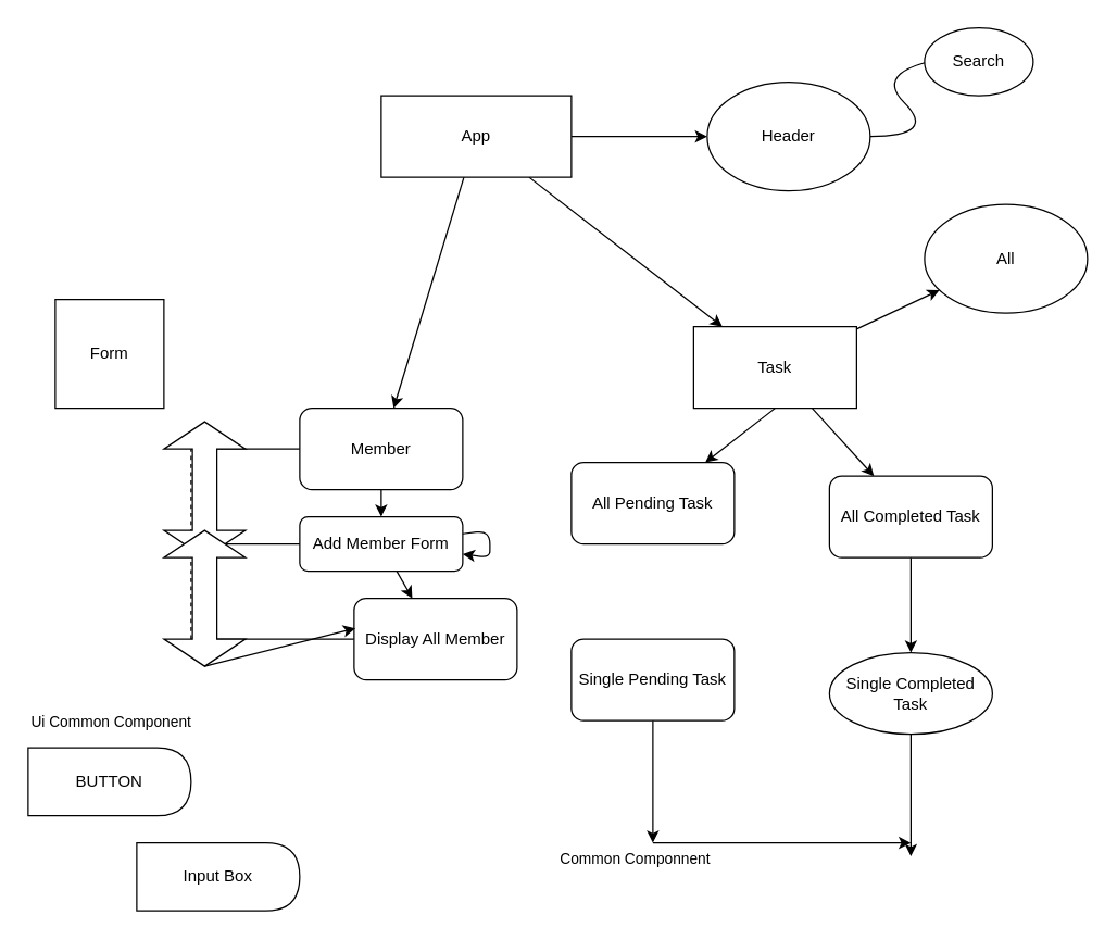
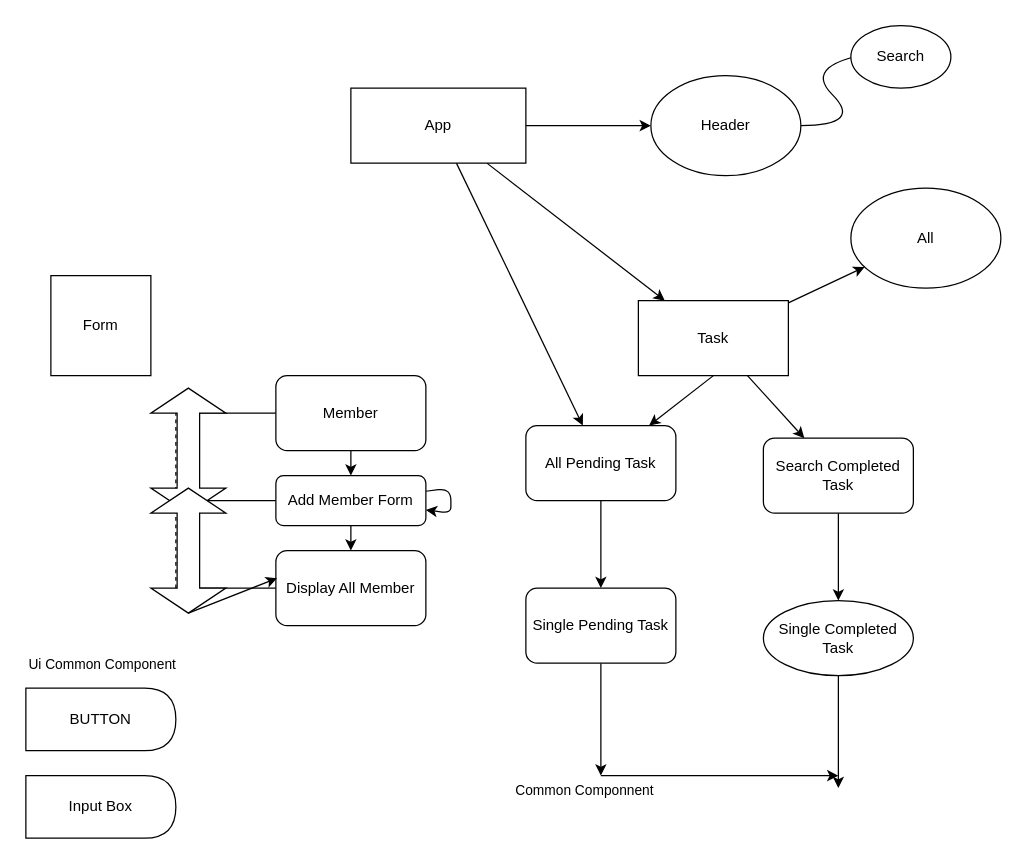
  <mxCell id="0" />
  <mxCell id="1" parent="0" />
  <mxCell id="2" style="edgeStyle=none;html=1;" parent="1" source="5" target="6" edge="1"><mxGeometry relative="1" as="geometry"><mxPoint x="510" y="110" as="targetPoint" /></mxGeometry></mxCell>
- <mxCell id="3" style="edgeStyle=none;html=1;" parent="1" source="5" target="12" edge="1"><mxGeometry relative="1" as="geometry"><mxPoint x="280" y="330" as="targetPoint" /></mxGeometry></mxCell>
+ <mxCell id="3" style="edgeStyle=none;html=1;" parent="1" source="5" target="30" edge="1"><mxGeometry relative="1" as="geometry"><mxPoint x="280" y="330" as="targetPoint" /></mxGeometry></mxCell>
  <mxCell id="4" style="edgeStyle=none;html=1;" parent="1" source="5" target="26" edge="1"><mxGeometry relative="1" as="geometry"><mxPoint x="570" y="270" as="targetPoint" /></mxGeometry></mxCell>
  <mxCell id="5" value="App" style="rounded=0;whiteSpace=wrap;html=1;" parent="1" vertex="1"><mxGeometry x="280" y="70" width="140" height="60" as="geometry" /></mxCell>
  <mxCell id="6" value="Header" style="ellipse;whiteSpace=wrap;html=1;" parent="1" vertex="1"><mxGeometry x="520" y="60" width="120" height="80" as="geometry" /></mxCell>
  <mxCell id="7" value="" style="curved=1;endArrow=classic;html=1;" parent="1" edge="1"><mxGeometry width="50" height="50" relative="1" as="geometry"><mxPoint x="640" y="100" as="sourcePoint" /><mxPoint x="710" y="40" as="targetPoint" /><Array as="points"><mxPoint x="690" y="100" /><mxPoint x="640" y="50" /></Array></mxGeometry></mxCell>
  <mxCell id="8" value="Search" style="ellipse;whiteSpace=wrap;html=1;" parent="1" vertex="1"><mxGeometry x="680" width="80" height="50" as="geometry" y="20" /></mxCell>
  <mxCell id="9" value="Form" style="whiteSpace=wrap;html=1;aspect=fixed;" parent="1" vertex="1"><mxGeometry x="40" y="220" width="80" height="80" as="geometry" /></mxCell>
  <mxCell id="10" style="edgeStyle=none;html=1;" parent="1" source="12" target="16" edge="1"><mxGeometry relative="1" as="geometry"><mxPoint x="280" y="440" as="targetPoint" /></mxGeometry></mxCell>
  <mxCell id="11" style="edgeStyle=none;html=1;" parent="1" source="12" edge="1"><mxGeometry relative="1" as="geometry"><mxPoint x="140" y="330" as="targetPoint" /></mxGeometry></mxCell>
  <mxCell id="12" value="Member" style="rounded=1;whiteSpace=wrap;html=1;" parent="1" vertex="1"><mxGeometry x="220" y="300" width="120" height="60" as="geometry" /></mxCell>
  <mxCell id="13" style="edgeStyle=none;html=1;" parent="1" source="16" target="18" edge="1"><mxGeometry relative="1" as="geometry"><mxPoint x="280" y="470" as="targetPoint" /></mxGeometry></mxCell>
  <mxCell id="14" style="edgeStyle=none;html=1;" parent="1" source="16" edge="1"><mxGeometry relative="1" as="geometry"><mxPoint x="140" y="400" as="targetPoint" /></mxGeometry></mxCell>
  <mxCell id="15" style="edgeStyle=none;html=1;" parent="1" source="16" target="16" edge="1"><mxGeometry relative="1" as="geometry"><mxPoint x="160" y="330" as="targetPoint" /></mxGeometry></mxCell>
  <mxCell id="16" value="Add Member Form" style="rounded=1;whiteSpace=wrap;html=1;" parent="1" vertex="1"><mxGeometry x="220" y="380" width="120" height="40" as="geometry" /></mxCell>
  <mxCell id="17" style="edgeStyle=none;html=1;" parent="1" source="18" edge="1"><mxGeometry relative="1" as="geometry"><mxPoint x="140" y="470" as="targetPoint" /></mxGeometry></mxCell>
- <mxCell id="18" value="Display All Member" style="rounded=1;whiteSpace=wrap;html=1;" parent="1" vertex="1"><mxGeometry x="260" y="440" width="120" height="60" as="geometry" /></mxCell>
+ <mxCell id="18" value="Display All Member" style="rounded=1;whiteSpace=wrap;html=1;" parent="1" vertex="1"><mxGeometry x="220" y="440" width="120" height="60" as="geometry" /></mxCell>
  <mxCell id="19" value="" style="endArrow=none;dashed=1;html=1;" parent="1" edge="1"><mxGeometry width="50" height="50" relative="1" as="geometry"><mxPoint x="140" y="470" as="sourcePoint" /><mxPoint x="140" y="320" as="targetPoint" /><Array as="points" /></mxGeometry></mxCell>
  <mxCell id="20" value="" style="shape=doubleArrow;direction=south;whiteSpace=wrap;html=1;" parent="1" vertex="1"><mxGeometry x="120" y="310" width="60" height="100" as="geometry" /></mxCell>
  <mxCell id="21" style="edgeStyle=none;html=1;exitX=1;exitY=0.5;exitDx=0;exitDy=0;exitPerimeter=0;entryX=0.008;entryY=0.367;entryDx=0;entryDy=0;entryPerimeter=0;" parent="1" source="22" target="18" edge="1"><mxGeometry relative="1" as="geometry" /></mxCell>
  <mxCell id="22" value="" style="shape=doubleArrow;direction=south;whiteSpace=wrap;html=1;" parent="1" vertex="1"><mxGeometry x="120" y="390" width="60" height="100" as="geometry" /></mxCell>
  <mxCell id="23" style="edgeStyle=none;html=1;exitX=0.5;exitY=1;exitDx=0;exitDy=0;" parent="1" source="26" target="30" edge="1"><mxGeometry relative="1" as="geometry"><mxPoint x="480" y="370" as="targetPoint" /></mxGeometry></mxCell>
  <mxCell id="24" style="edgeStyle=none;html=1;" parent="1" source="26" target="28" edge="1"><mxGeometry relative="1" as="geometry"><mxPoint x="670" y="380" as="targetPoint" /></mxGeometry></mxCell>
  <mxCell id="25" style="edgeStyle=none;html=1;" parent="1" source="26" target="35" edge="1"><mxGeometry relative="1" as="geometry"><mxPoint x="740" y="190" as="targetPoint" /></mxGeometry></mxCell>
  <mxCell id="26" value="Task" style="rounded=0;whiteSpace=wrap;html=1;" parent="1" vertex="1"><mxGeometry x="510" y="240" width="120" height="60" as="geometry" /></mxCell>
  <mxCell id="27" style="edgeStyle=none;html=1;" parent="1" source="28" target="34" edge="1"><mxGeometry relative="1" as="geometry"><mxPoint x="670" y="510" as="targetPoint" /></mxGeometry></mxCell>
- <mxCell id="28" value="All Completed Task" style="rounded=1;whiteSpace=wrap;html=1;" parent="1" vertex="1"><mxGeometry x="610" y="350" width="120" height="60" as="geometry" /></mxCell>
+ <mxCell id="28" value="Search Completed Task" style="rounded=1;whiteSpace=wrap;html=1;" parent="1" vertex="1"><mxGeometry x="610" y="350" width="120" height="60" as="geometry" /></mxCell>
+ <mxCell id="29" style="edgeStyle=none;html=1;" parent="1" source="30" target="32" edge="1"><mxGeometry relative="1" as="geometry"><mxPoint x="480" y="500" as="targetPoint" /></mxGeometry></mxCell>
  <mxCell id="30" value="All Pending Task" style="rounded=1;whiteSpace=wrap;html=1;" parent="1" vertex="1"><mxGeometry x="420" y="340" width="120" height="60" as="geometry" /></mxCell>
  <mxCell id="31" style="edgeStyle=none;html=1;" parent="1" source="32" edge="1"><mxGeometry relative="1" as="geometry"><mxPoint x="480" y="620" as="targetPoint" /></mxGeometry></mxCell>
  <mxCell id="32" value="Single Pending Task" style="rounded=1;whiteSpace=wrap;html=1;" parent="1" vertex="1"><mxGeometry x="420" y="470" width="120" height="60" as="geometry" /></mxCell>
  <mxCell id="33" style="edgeStyle=none;html=1;" parent="1" source="34" edge="1"><mxGeometry relative="1" as="geometry"><mxPoint x="670" y="630" as="targetPoint" /></mxGeometry></mxCell>
  <mxCell id="34" value="Single Completed Task" style="ellipse;whiteSpace=wrap;html=1;" parent="1" vertex="1"><mxGeometry x="610" y="480" width="120" height="60" as="geometry" /></mxCell>
  <mxCell id="35" value="All" style="ellipse;whiteSpace=wrap;html=1;" parent="1" vertex="1"><mxGeometry x="680" y="150" width="120" height="80" as="geometry" /></mxCell>
  <mxCell id="36" value="" style="endArrow=classic;html=1;" parent="1" edge="1"><mxGeometry relative="1" as="geometry"><mxPoint x="480" y="620" as="sourcePoint" /><mxPoint x="670" y="620" as="targetPoint" /><Array as="points"><mxPoint x="550" y="620" /><mxPoint x="600" y="620" /></Array></mxGeometry></mxCell>
  <mxCell id="37" value="Common Componnent" style="edgeLabel;resizable=0;html=1;align=left;verticalAlign=bottom;rotation=0;" parent="36" connectable="0" vertex="1"><mxGeometry x="-1" relative="1" as="geometry"><mxPoint x="-70" y="20" as="offset" /></mxGeometry></mxCell>
  <mxCell id="38" value="BUTTON" style="shape=delay;whiteSpace=wrap;html=1;" parent="1" vertex="1"><mxGeometry x="20" y="550" width="120" height="50" as="geometry" /></mxCell>
- <mxCell id="39" value="Input Box" style="shape=delay;whiteSpace=wrap;html=1;" parent="1" vertex="1"><mxGeometry x="100" y="620" width="120" height="50" as="geometry" /></mxCell>
+ <mxCell id="39" value="Input Box" style="shape=delay;whiteSpace=wrap;html=1;" parent="1" vertex="1"><mxGeometry x="20" y="620" width="120" height="50" as="geometry" /></mxCell>
  <mxCell id="40" value="" style="endArrow=classic;html=1;" parent="1" edge="1"><mxGeometry relative="1" as="geometry"><mxPoint x="30" y="530" as="sourcePoint" /><mxPoint x="130" y="530" as="targetPoint" /></mxGeometry></mxCell>
  <mxCell id="41" value="Ui Common Component" style="edgeLabel;resizable=0;html=1;align=center;verticalAlign=middle;" parent="40" connectable="0" vertex="1"><mxGeometry relative="1" as="geometry" /></mxCell>
